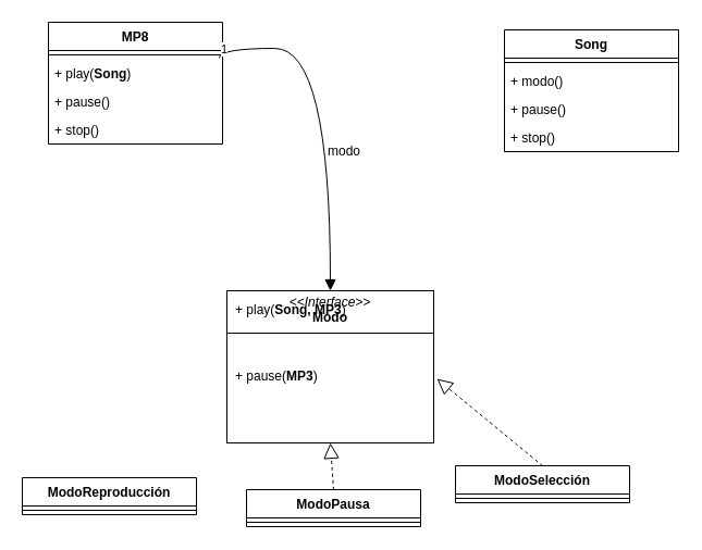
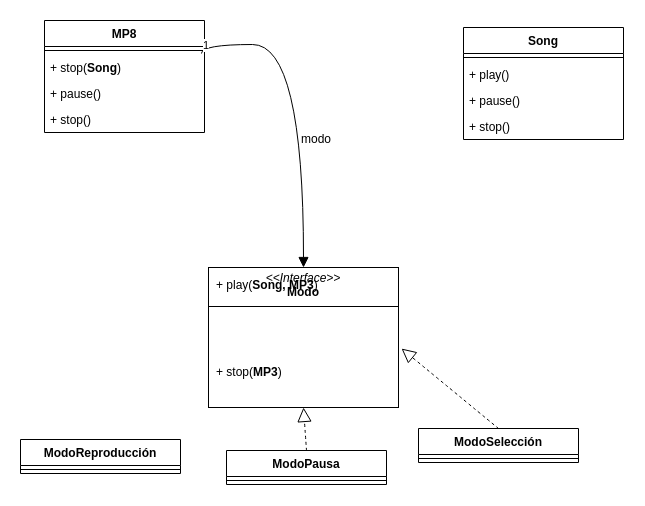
  <mxCell id="0" />
  <mxCell id="1" parent="0" />
  <mxCell id="2" value="MP8" style="swimlane;fontStyle=1;align=center;verticalAlign=top;childLayout=stackLayout;horizontal=1;startSize=26;horizontalStack=0;resizeParent=1;resizeParentMax=0;resizeLast=0;collapsible=1;marginBottom=0;whiteSpace=wrap;html=1;" vertex="1" parent="1"><mxGeometry x="44" y="20" width="160" height="112" as="geometry" /></mxCell>
  <mxCell id="3" value="" style="line;strokeWidth=1;fillColor=none;align=left;verticalAlign=middle;spacingTop=-1;spacingLeft=3;spacingRight=3;rotatable=0;labelPosition=right;points=[];portConstraint=eastwest;strokeColor=inherit;" vertex="1" parent="2"><mxGeometry y="26" width="160" height="8" as="geometry" /></mxCell>
- <mxCell id="4" value="+ play(&lt;span style=&quot;font-weight: 700; text-align: center;&quot;&gt;Song&lt;/span&gt;)" style="text;strokeColor=none;fillColor=none;align=left;verticalAlign=top;spacingLeft=4;spacingRight=4;overflow=hidden;rotatable=0;points=[[0,0.5],[1,0.5]];portConstraint=eastwest;whiteSpace=wrap;html=1;" vertex="1" parent="2"><mxGeometry y="34" width="160" height="26" as="geometry" /></mxCell>
+ <mxCell id="4" value="+ stop(&lt;span style=&quot;font-weight: 700; text-align: center;&quot;&gt;Song&lt;/span&gt;)" style="text;strokeColor=none;fillColor=none;align=left;verticalAlign=top;spacingLeft=4;spacingRight=4;overflow=hidden;rotatable=0;points=[[0,0.5],[1,0.5]];portConstraint=eastwest;whiteSpace=wrap;html=1;" vertex="1" parent="2"><mxGeometry y="34" width="160" height="26" as="geometry" /></mxCell>
  <mxCell id="5" value="+ pause()" style="text;strokeColor=none;fillColor=none;align=left;verticalAlign=top;spacingLeft=4;spacingRight=4;overflow=hidden;rotatable=0;points=[[0,0.5],[1,0.5]];portConstraint=eastwest;whiteSpace=wrap;html=1;" vertex="1" parent="2"><mxGeometry y="60" width="160" height="26" as="geometry" /></mxCell>
  <mxCell id="6" value="+ stop()" style="text;strokeColor=none;fillColor=none;align=left;verticalAlign=top;spacingLeft=4;spacingRight=4;overflow=hidden;rotatable=0;points=[[0,0.5],[1,0.5]];portConstraint=eastwest;whiteSpace=wrap;html=1;" vertex="1" parent="2"><mxGeometry y="86" width="160" height="26" as="geometry" /></mxCell>
  <mxCell id="7" value="Song" style="swimlane;fontStyle=1;align=center;verticalAlign=top;childLayout=stackLayout;horizontal=1;startSize=26;horizontalStack=0;resizeParent=1;resizeParentMax=0;resizeLast=0;collapsible=1;marginBottom=0;whiteSpace=wrap;html=1;" vertex="1" parent="1"><mxGeometry x="463" y="27" width="160" height="112" as="geometry" /></mxCell>
  <mxCell id="8" value="" style="line;strokeWidth=1;fillColor=none;align=left;verticalAlign=middle;spacingTop=-1;spacingLeft=3;spacingRight=3;rotatable=0;labelPosition=right;points=[];portConstraint=eastwest;strokeColor=inherit;" vertex="1" parent="7"><mxGeometry y="26" width="160" height="8" as="geometry" /></mxCell>
- <mxCell id="9" value="+ modo()" style="text;strokeColor=none;fillColor=none;align=left;verticalAlign=top;spacingLeft=4;spacingRight=4;overflow=hidden;rotatable=0;points=[[0,0.5],[1,0.5]];portConstraint=eastwest;whiteSpace=wrap;html=1;" vertex="1" parent="7"><mxGeometry y="34" width="160" height="26" as="geometry" /></mxCell>
+ <mxCell id="9" value="+ play()" style="text;strokeColor=none;fillColor=none;align=left;verticalAlign=top;spacingLeft=4;spacingRight=4;overflow=hidden;rotatable=0;points=[[0,0.5],[1,0.5]];portConstraint=eastwest;whiteSpace=wrap;html=1;" vertex="1" parent="7"><mxGeometry y="34" width="160" height="26" as="geometry" /></mxCell>
  <mxCell id="10" value="+ pause()" style="text;strokeColor=none;fillColor=none;align=left;verticalAlign=top;spacingLeft=4;spacingRight=4;overflow=hidden;rotatable=0;points=[[0,0.5],[1,0.5]];portConstraint=eastwest;whiteSpace=wrap;html=1;" vertex="1" parent="7"><mxGeometry y="60" width="160" height="26" as="geometry" /></mxCell>
  <mxCell id="11" value="+ stop()" style="text;strokeColor=none;fillColor=none;align=left;verticalAlign=top;spacingLeft=4;spacingRight=4;overflow=hidden;rotatable=0;points=[[0,0.5],[1,0.5]];portConstraint=eastwest;whiteSpace=wrap;html=1;" vertex="1" parent="7"><mxGeometry y="86" width="160" height="26" as="geometry" /></mxCell>
  <mxCell id="12" value="ModoSelección" style="swimlane;fontStyle=1;align=center;verticalAlign=top;childLayout=stackLayout;horizontal=1;startSize=26;horizontalStack=0;resizeParent=1;resizeParentMax=0;resizeLast=0;collapsible=1;marginBottom=0;whiteSpace=wrap;html=1;" vertex="1" parent="1"><mxGeometry x="418" y="428" width="160" height="34" as="geometry" /></mxCell>
  <mxCell id="13" value="" style="line;strokeWidth=1;fillColor=none;align=left;verticalAlign=middle;spacingTop=-1;spacingLeft=3;spacingRight=3;rotatable=0;labelPosition=right;points=[];portConstraint=eastwest;strokeColor=inherit;" vertex="1" parent="12"><mxGeometry y="26" width="160" height="8" as="geometry" /></mxCell>
  <mxCell id="14" value="ModoPausa" style="swimlane;fontStyle=1;align=center;verticalAlign=top;childLayout=stackLayout;horizontal=1;startSize=26;horizontalStack=0;resizeParent=1;resizeParentMax=0;resizeLast=0;collapsible=1;marginBottom=0;whiteSpace=wrap;html=1;" vertex="1" parent="1"><mxGeometry x="226" y="450" width="160" height="34" as="geometry" /></mxCell>
  <mxCell id="15" value="" style="line;strokeWidth=1;fillColor=none;align=left;verticalAlign=middle;spacingTop=-1;spacingLeft=3;spacingRight=3;rotatable=0;labelPosition=right;points=[];portConstraint=eastwest;strokeColor=inherit;" vertex="1" parent="14"><mxGeometry y="26" width="160" height="8" as="geometry" /></mxCell>
  <mxCell id="16" value="ModoReproducción" style="swimlane;fontStyle=1;align=center;verticalAlign=top;childLayout=stackLayout;horizontal=1;startSize=26;horizontalStack=0;resizeParent=1;resizeParentMax=0;resizeLast=0;collapsible=1;marginBottom=0;whiteSpace=wrap;html=1;" vertex="1" parent="1"><mxGeometry x="20" y="439" width="160" height="34" as="geometry" /></mxCell>
  <mxCell id="17" value="" style="line;strokeWidth=1;fillColor=none;align=left;verticalAlign=middle;spacingTop=-1;spacingLeft=3;spacingRight=3;rotatable=0;labelPosition=right;points=[];portConstraint=eastwest;strokeColor=inherit;" vertex="1" parent="16"><mxGeometry y="26" width="160" height="8" as="geometry" /></mxCell>
  <mxCell id="18" value="&lt;p style=&quot;margin:0px;margin-top:4px;text-align:center;&quot;&gt;&lt;i&gt;&amp;lt;&amp;lt;Interface&amp;gt;&amp;gt;&lt;/i&gt;&lt;br&gt;&lt;span style=&quot;font-weight: 700;&quot;&gt;Modo&lt;/span&gt;&lt;/p&gt;&lt;hr size=&quot;1&quot; style=&quot;border-style:solid;&quot;&gt;&lt;p style=&quot;margin:0px;margin-left:4px;&quot;&gt;&lt;span style=&quot;color: rgba(0, 0, 0, 0); font-family: monospace; font-size: 0px; text-wrap: nowrap;&quot;&gt;%3CmxGraphModel%3E%3Croot%3E%3CmxCell%20id%3D%220%22%2F%3E%3CmxCell%20id%3D%221%22%20parent%3D%220%22%2F%3E%3CmxCell%20id%3D%222%22%20value%3D%22%2B%20play()%22%20style%3D%22text%3BstrokeColor%3Dnone%3BfillColor%3Dnone%3Balign%3Dleft%3BverticalAlign%3Dtop%3BspacingLeft%3D4%3BspacingRight%3D4%3Boverflow%3Dhidden%3Brotatable%3D0%3Bpoints%3D%5B%5B0%2C0.5%5D%2C%5B1%2C0.5%5D%5D%3BportConstraint%3Deastwest%3BwhiteSpace%3Dwrap%3Bhtml%3D1%3B%22%20vertex%3D%221%22%20parent%3D%221%22%3E%3CmxGeometry%20x%3D%2264%22%20y%3D%22176%22%20width%3D%22160%22%20height%3D%2226%22%20as%3D%22geometry%22%2F%3E%3C%2FmxCell%3E%3CmxCell%20id%3D%223%22%20value%3D%22%2B%20pause()%22%20style%3D%22text%3BstrokeColor%3Dnone%3BfillColor%3Dnone%3Balign%3Dleft%3BverticalAlign%3Dtop%3BspacingLeft%3D4%3BspacingRight%3D4%3Boverflow%3Dhidden%3Brotatable%3D0%3Bpoints%3D%5B%5B0%2C0.5%5D%2C%5B1%2C0.5%5D%5D%3BportConstraint%3Deastwest%3BwhiteSpace%3Dwrap%3Bhtml%3D1%3B%22%20vertex%3D%221%22%20parent%3D%221%22%3E%3CmxGeometry%20x%3D%2264%22%20y%3D%22202%22%20width%3D%22160%22%20height%3D%2226%22%20as%3D%22geometry%22%2F%3E%3C%2FmxCell%3E%3CmxCell%20id%3D%224%22%20value%3D%22%2B%20stop()%22%20style%3D%22text%3BstrokeColor%3Dnone%3BfillColor%3Dnone%3Balign%3Dleft%3BverticalAlign%3Dtop%3BspacingLeft%3D4%3BspacingRight%3D4%3Boverflow%3Dhidden%3Brotatable%3D0%3Bpoints%3D%5B%5B0%2C0.5%5D%2C%5B1%2C0.5%5D%5D%3BportConstraint%3Deastwest%3BwhiteSpace%3Dwrap%3Bhtml%3D1%3B%22%20vertex%3D%221%22%20parent%3D%221%22%3E%3CmxGeometry%20x%3D%2264%22%20y%3D%22228%22%20width%3D%22160%22%20height%3D%2226%22%20as%3D%22geometry%22%2F%3E%3C%2FmxCell%3E%3C%2Froot%3E%3C%2FmxGraphModel%3E&lt;/span&gt;&lt;br&gt;&lt;/p&gt;" style="verticalAlign=top;align=left;overflow=fill;html=1;whiteSpace=wrap;" vertex="1" parent="1"><mxGeometry x="208" y="267" width="190" height="140" as="geometry" /></mxCell>
  <mxCell id="19" value="+ play(&lt;span style=&quot;font-weight: 700; text-align: center;&quot;&gt;Song, MP3&lt;/span&gt;)" style="text;strokeColor=none;fillColor=none;align=left;verticalAlign=top;spacingLeft=4;spacingRight=4;overflow=hidden;rotatable=0;points=[[0,0.5],[1,0.5]];portConstraint=eastwest;whiteSpace=wrap;html=1;" vertex="1" parent="1"><mxGeometry x="210" y="271" width="160" height="26" as="geometry" /></mxCell>
- <mxCell id="20" value="+ pause(&lt;span style=&quot;font-weight: 700; text-align: center;&quot;&gt;MP3&lt;/span&gt;)" style="text;strokeColor=none;fillColor=none;align=left;verticalAlign=top;spacingLeft=4;spacingRight=4;overflow=hidden;rotatable=0;points=[[0,0.5],[1,0.5]];portConstraint=eastwest;whiteSpace=wrap;html=1;" vertex="1" parent="1"><mxGeometry x="210" y="332" width="160" height="26" as="geometry" /></mxCell>
+ <mxCell id="21" value="+ stop(&lt;span style=&quot;font-weight: 700; text-align: center;&quot;&gt;MP3&lt;/span&gt;)" style="text;strokeColor=none;fillColor=none;align=left;verticalAlign=top;spacingLeft=4;spacingRight=4;overflow=hidden;rotatable=0;points=[[0,0.5],[1,0.5]];portConstraint=eastwest;whiteSpace=wrap;html=1;" vertex="1" parent="1"><mxGeometry x="210" y="358" width="160" height="26" as="geometry" /></mxCell>
  <mxCell id="22" value="" style="endArrow=block;dashed=1;endFill=0;endSize=12;html=1;rounded=0;fontSize=12;curved=1;exitX=0.5;exitY=0;exitDx=0;exitDy=0;entryX=0.5;entryY=1;entryDx=0;entryDy=0;" edge="1" parent="1" source="14" target="18"><mxGeometry width="160" relative="1" as="geometry"><mxPoint x="110" y="449" as="sourcePoint" /><mxPoint x="216" y="364" as="targetPoint" /></mxGeometry></mxCell>
  <mxCell id="23" value="" style="endArrow=block;dashed=1;endFill=0;endSize=12;html=1;rounded=0;fontSize=12;curved=1;exitX=0.5;exitY=0;exitDx=0;exitDy=0;entryX=1.016;entryY=0.579;entryDx=0;entryDy=0;entryPerimeter=0;" edge="1" parent="1" source="12" target="18"><mxGeometry width="160" relative="1" as="geometry"><mxPoint x="304" y="462" as="sourcePoint" /><mxPoint x="313" y="417" as="targetPoint" /></mxGeometry></mxCell>
  <mxCell id="24" value="modo" style="endArrow=block;endFill=1;html=1;edgeStyle=orthogonalEdgeStyle;align=left;verticalAlign=top;rounded=0;fontSize=12;startSize=8;endSize=8;curved=1;exitX=0.981;exitY=-0.038;exitDx=0;exitDy=0;exitPerimeter=0;entryX=0.5;entryY=0;entryDx=0;entryDy=0;" edge="1" parent="1" source="4" target="18"><mxGeometry x="0.149" y="-4" relative="1" as="geometry"><mxPoint x="273" y="320" as="sourcePoint" /><mxPoint x="433" y="320" as="targetPoint" /><mxPoint as="offset" /></mxGeometry></mxCell>
  <mxCell id="25" value="1" style="edgeLabel;resizable=0;html=1;align=left;verticalAlign=bottom;" connectable="0" vertex="1" parent="24"><mxGeometry x="-1" relative="1" as="geometry" /></mxCell>
